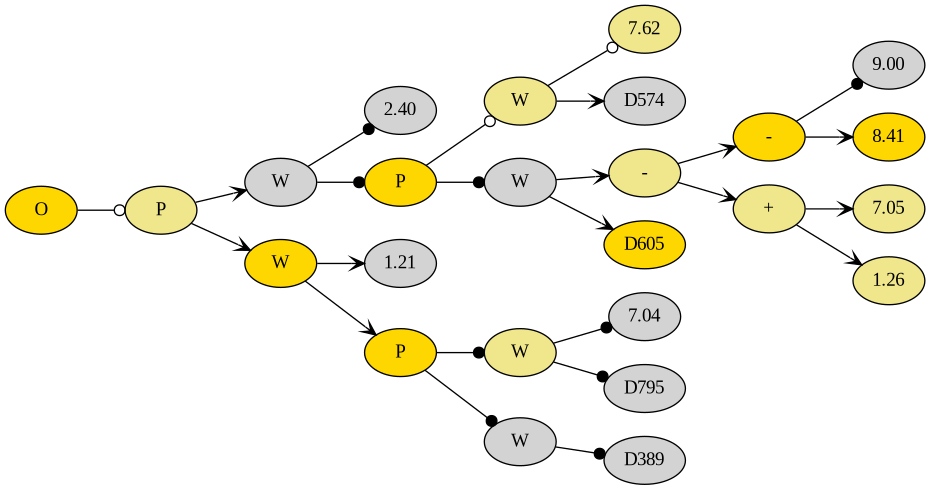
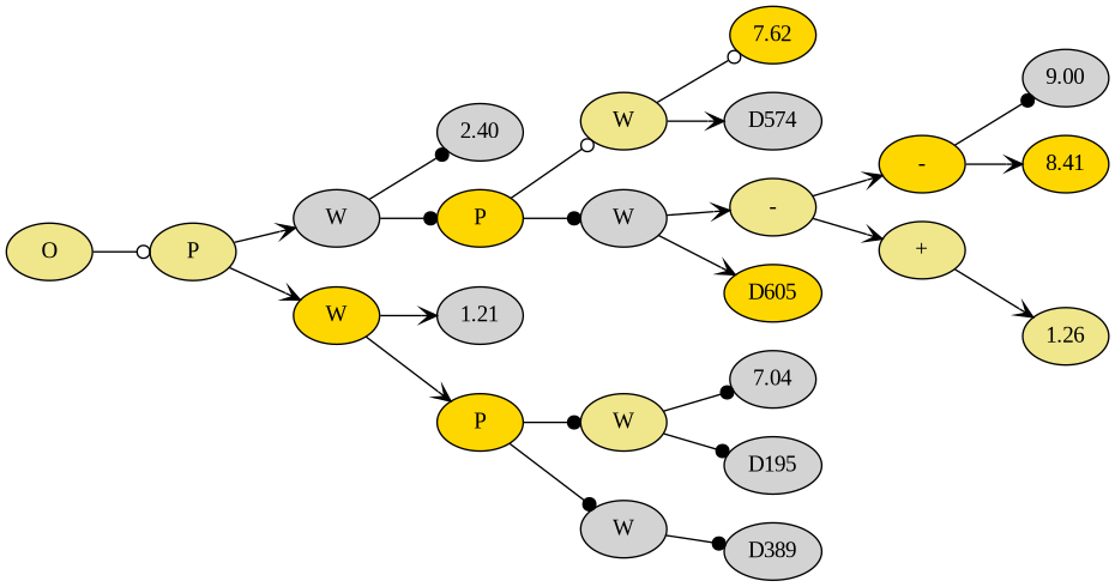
  digraph {
    fontname="Liberation Serif"
    rankdir=LR
    node [fillcolor=lightgrey fontname="Liberation Serif" style=filled]
    edge [arrowhead=vee fontname="Liberation Serif"]
-   n1 [fillcolor=gold label=O]
+   n1 [fillcolor=khaki label=O]
    n2 [fillcolor=khaki label=P]
    n3 [label=W]
    n4 [fillcolor=gold label=W]
    n5 [label=2.40]
    n6 [fillcolor=gold label=P]
    n7 [label=1.21]
    n8 [fillcolor=gold label=P]
    n9 [fillcolor=khaki label=W]
    n10 [label=W]
-   n11 [fillcolor=khaki label=7.62]
+   n11 [fillcolor=gold label=7.62]
    n12 [label=D574]
    n13 [fillcolor=khaki label="-"]
    n14 [fillcolor=gold label=D605]
    n15 [fillcolor=gold label="-"]
    n16 [fillcolor=khaki label="+"]
    n17 [label=9.00]
    n18 [fillcolor=gold label=8.41]
-   n19 [fillcolor=khaki label=7.05]
    n20 [fillcolor=khaki label=1.26]
    n21 [fillcolor=khaki label=W]
    n22 [label=W]
    n23 [label=7.04]
-   n24 [label=D795]
+   n24 [label=D195]
    n25 [label=D389]
    n1 -> n2 [arrowhead=odot]
    n2 -> n3
    n2 -> n4
    n3 -> n5 [arrowhead=dot]
    n3 -> n6 [arrowhead=dot]
    n4 -> n7
    n4 -> n8
    n6 -> n9 [arrowhead=odot]
    n6 -> n10 [arrowhead=dot]
    n8 -> n21 [arrowhead=dot]
    n8 -> n22 [arrowhead=dot]
    n9 -> n11 [arrowhead=odot]
    n9 -> n12
    n10 -> n13
    n10 -> n14
    n13 -> n15
    n13 -> n16
    n15 -> n17 [arrowhead=dot]
    n15 -> n18
-   n16 -> n19
    n16 -> n20
    n21 -> n23 [arrowhead=dot]
    n21 -> n24 [arrowhead=dot]
    n22 -> n25 [arrowhead=dot]
  }
